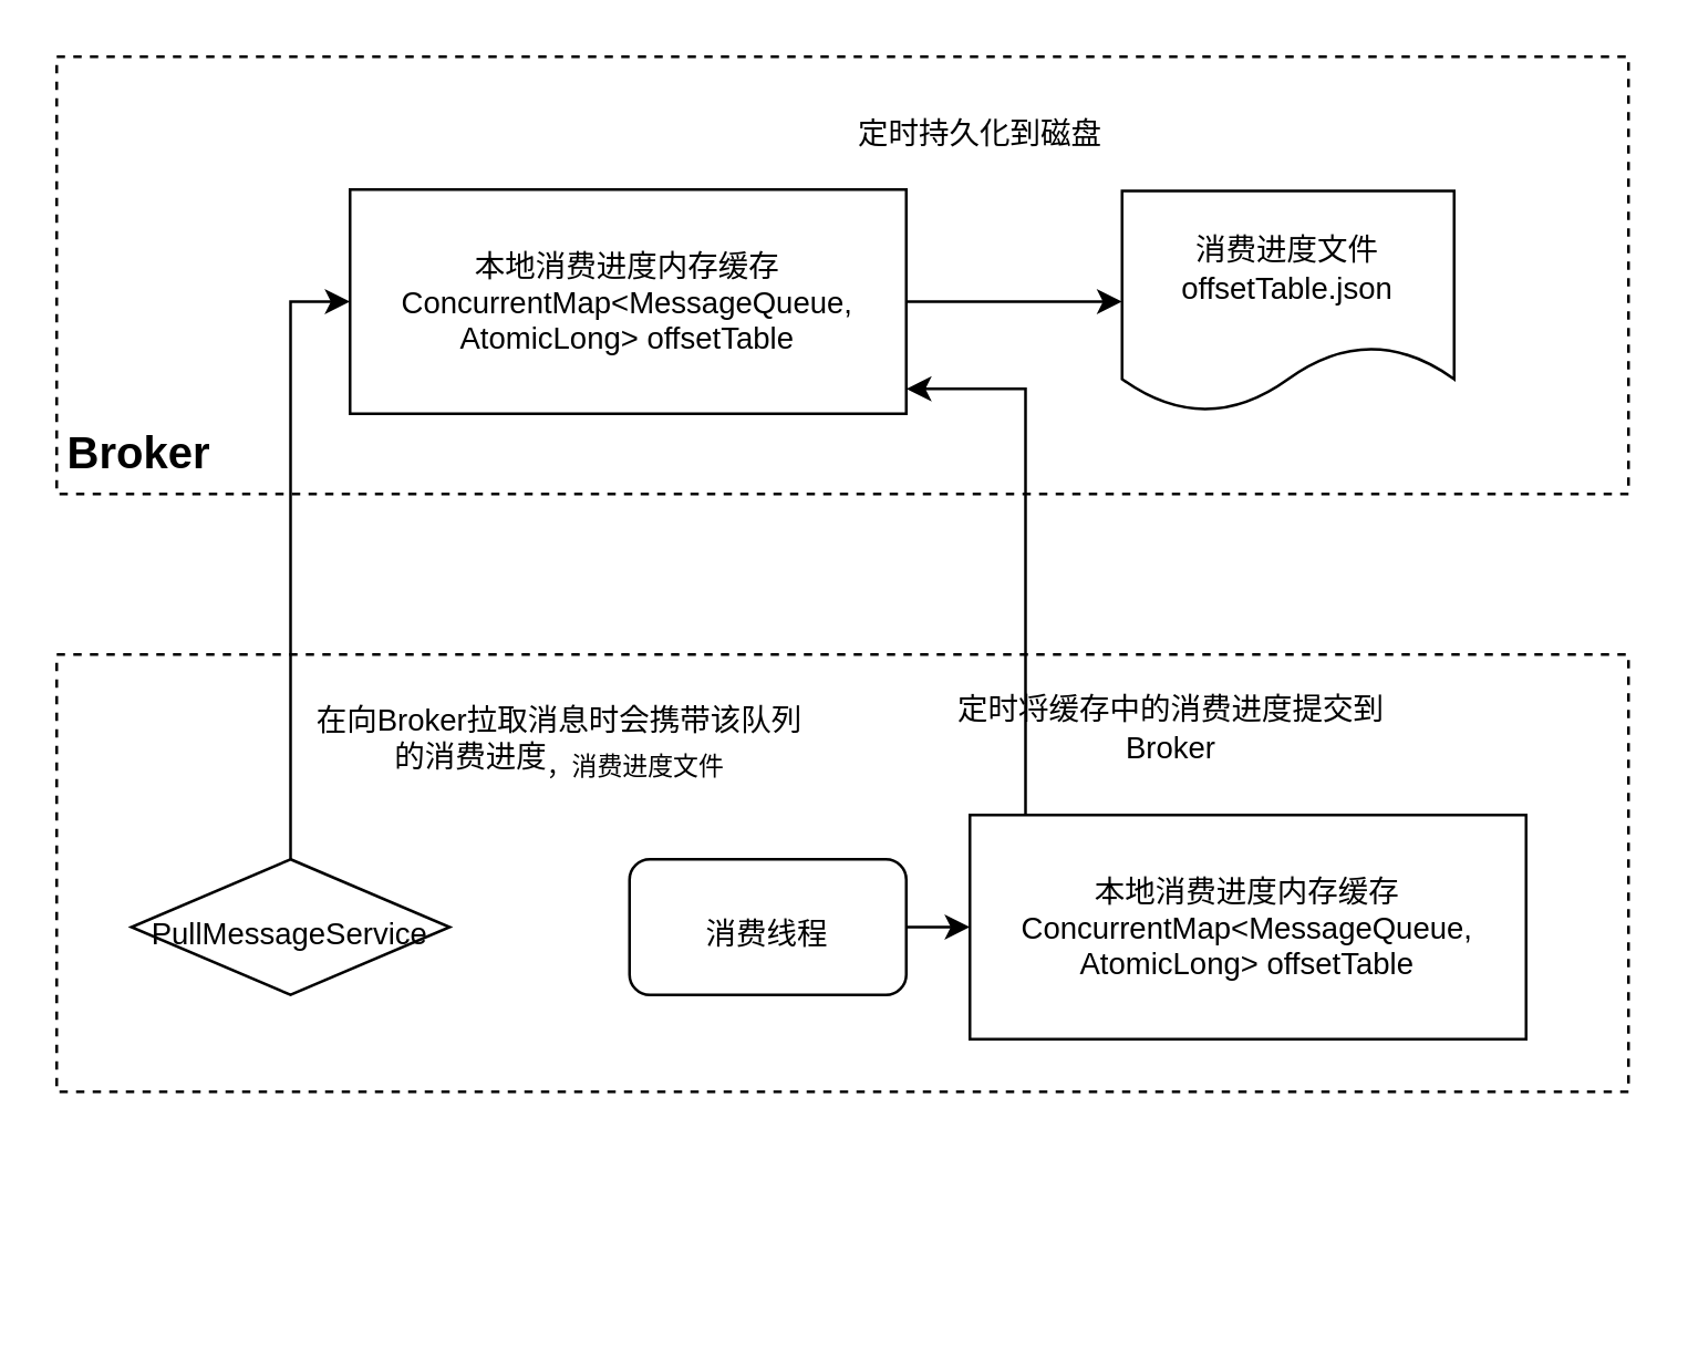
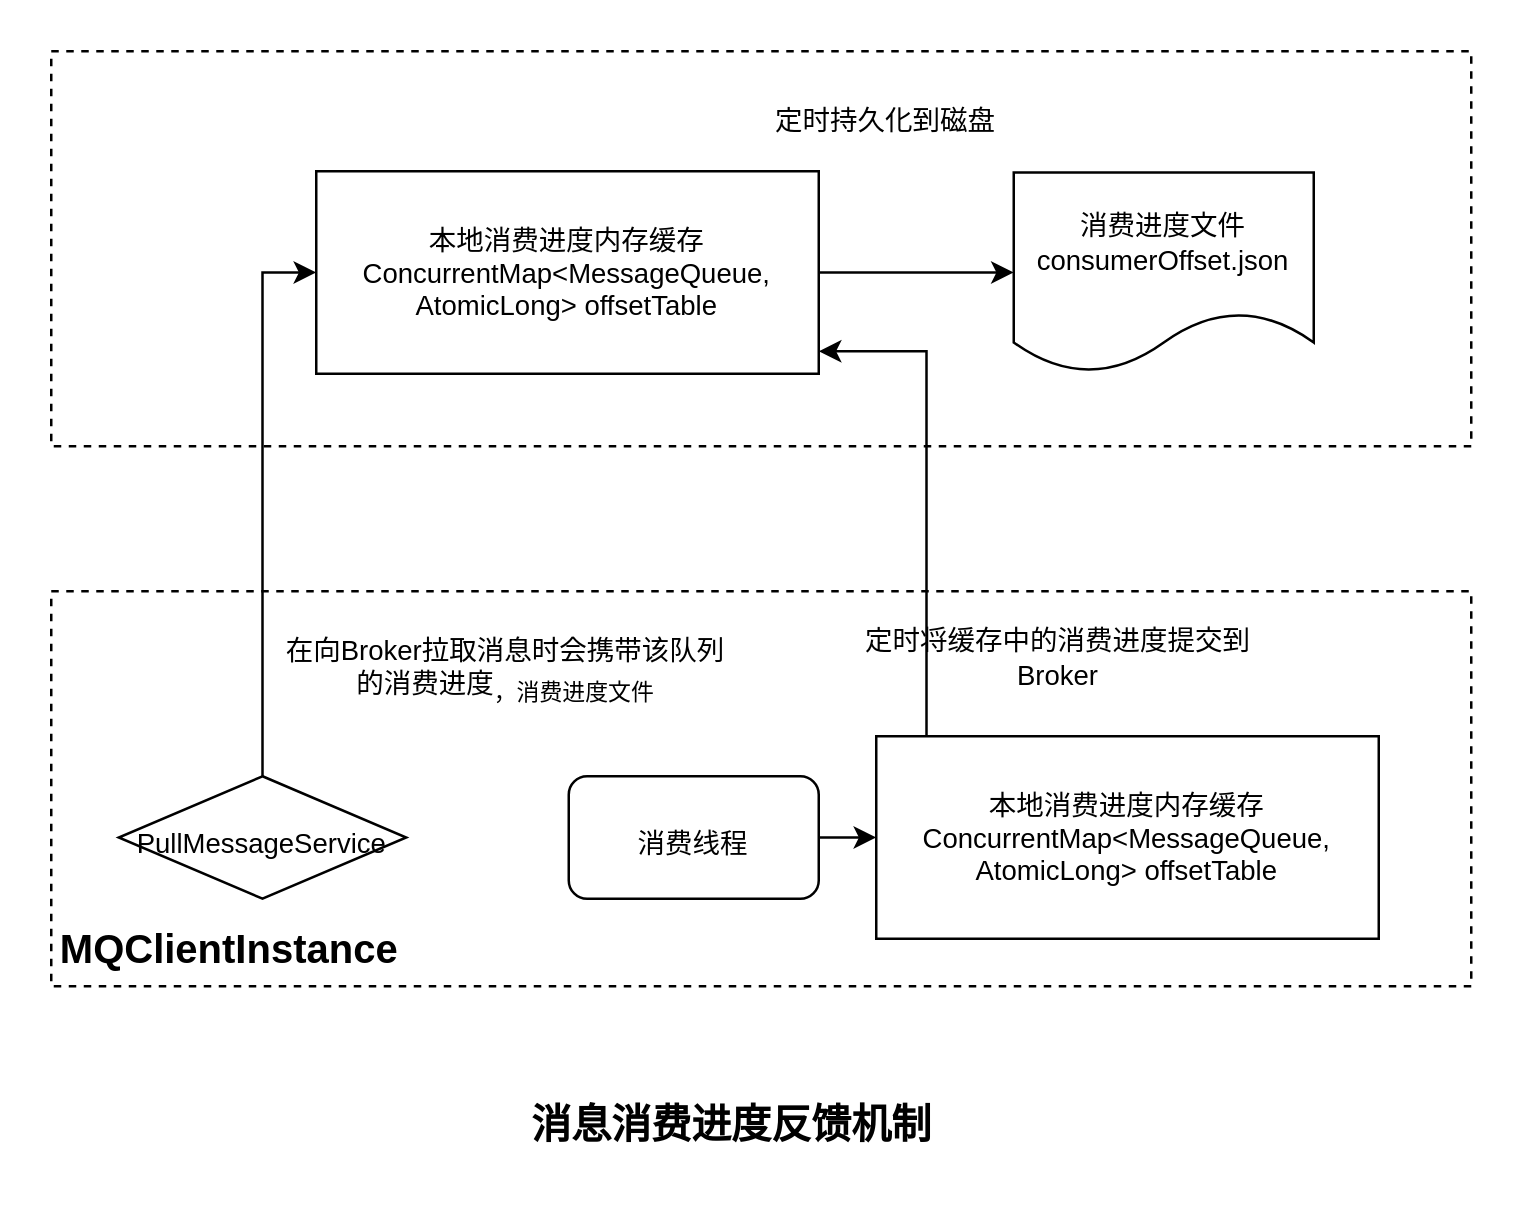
  <mxCell id="0" />
  <mxCell id="1" parent="0" />
+ <mxCell id="2" value="&lt;font style=&quot;font-size: 16px&quot;&gt;&lt;b&gt;消息消费进度反馈机制&lt;/b&gt;&lt;/font&gt;" style="text;html=1;strokeColor=none;fillColor=none;align=center;verticalAlign=middle;whiteSpace=wrap;rounded=0;" vertex="1" parent="1"><mxGeometry x="84" y="434" width="417" height="30" as="geometry" /></mxCell>
  <mxCell id="3" value="" style="rounded=0;whiteSpace=wrap;html=1;fontSize=16;dashed=1;" vertex="1" parent="1"><mxGeometry x="20" y="20" width="568" height="158" as="geometry" /></mxCell>
  <mxCell id="4" value="" style="rounded=0;whiteSpace=wrap;html=1;fontSize=16;dashed=1;" vertex="1" parent="1"><mxGeometry x="20" y="236" width="568" height="158" as="geometry" /></mxCell>
  <mxCell id="5" style="edgeStyle=orthogonalEdgeStyle;rounded=0;orthogonalLoop=1;jettySize=auto;html=1;exitX=0.5;exitY=0;exitDx=0;exitDy=0;entryX=0;entryY=0.5;entryDx=0;entryDy=0;fontSize=16;" edge="1" parent="1" source="6" target="12"><mxGeometry relative="1" as="geometry" /></mxCell>
  <mxCell id="6" value="&lt;font style=&quot;font-size: 11px&quot;&gt;PullMessageService&lt;/font&gt;" style="rhombus;whiteSpace=wrap;html=1;fontSize=16;" vertex="1" parent="1"><mxGeometry x="47" y="310" width="115" height="49" as="geometry" /></mxCell>
  <mxCell id="7" style="edgeStyle=orthogonalEdgeStyle;rounded=0;orthogonalLoop=1;jettySize=auto;html=1;fontSize=11;" edge="1" parent="1" source="8" target="10"><mxGeometry relative="1" as="geometry" /></mxCell>
  <mxCell id="8" value="&lt;font style=&quot;font-size: 11px&quot;&gt;消费线程&lt;/font&gt;" style="rounded=1;whiteSpace=wrap;html=1;fontSize=16;" vertex="1" parent="1"><mxGeometry x="227" y="310" width="100" height="49" as="geometry" /></mxCell>
  <mxCell id="9" style="edgeStyle=orthogonalEdgeStyle;rounded=0;orthogonalLoop=1;jettySize=auto;html=1;fontSize=16;exitX=0.1;exitY=0.015;exitDx=0;exitDy=0;exitPerimeter=0;" edge="1" parent="1" source="10" target="12"><mxGeometry relative="1" as="geometry"><mxPoint x="374" y="297" as="sourcePoint" /><Array as="points"><mxPoint x="370" y="140" /></Array></mxGeometry></mxCell>
  <mxCell id="10" value="本地消费进度内存缓存&lt;br&gt;&lt;font style=&quot;font-size: 11px&quot;&gt;ConcurrentMap&amp;lt;MessageQueue, AtomicLong&amp;gt; offsetTable&lt;/font&gt;" style="rounded=0;whiteSpace=wrap;html=1;fontSize=11;" vertex="1" parent="1"><mxGeometry x="350" y="294" width="201" height="81" as="geometry" /></mxCell>
  <mxCell id="11" style="edgeStyle=orthogonalEdgeStyle;rounded=0;orthogonalLoop=1;jettySize=auto;html=1;fontSize=11;entryX=0;entryY=0.5;entryDx=0;entryDy=0;" edge="1" parent="1" source="12" target="13"><mxGeometry relative="1" as="geometry" /></mxCell>
  <mxCell id="12" value="本地消费进度内存缓存&lt;br&gt;&lt;font style=&quot;font-size: 11px&quot;&gt;ConcurrentMap&amp;lt;MessageQueue, AtomicLong&amp;gt; offsetTable&lt;/font&gt;" style="rounded=0;whiteSpace=wrap;html=1;fontSize=11;" vertex="1" parent="1"><mxGeometry x="126" y="68" width="201" height="81" as="geometry" /></mxCell>
- <mxCell id="13" value="消费进度文件&lt;br&gt;offsetTable.json" style="shape=document;whiteSpace=wrap;html=1;boundedLbl=1;fontSize=11;" vertex="1" parent="1"><mxGeometry x="405" y="68.5" width="120" height="80" as="geometry" /></mxCell>
+ <mxCell id="13" value="消费进度文件&lt;br&gt;consumerOffset.json" style="shape=document;whiteSpace=wrap;html=1;boundedLbl=1;fontSize=11;" vertex="1" parent="1"><mxGeometry x="405" y="68.5" width="120" height="80" as="geometry" /></mxCell>
  <mxCell id="14" value="定时持久化到磁盘" style="text;html=1;strokeColor=none;fillColor=none;align=center;verticalAlign=middle;whiteSpace=wrap;rounded=0;fontSize=11;" vertex="1" parent="1"><mxGeometry x="276" y="33" width="156" height="30" as="geometry" /></mxCell>
- <mxCell id="15" value="&lt;b&gt;&lt;font style=&quot;font-size: 16px&quot;&gt;Broker&lt;/font&gt;&lt;/b&gt;" style="text;html=1;strokeColor=none;fillColor=none;align=center;verticalAlign=middle;whiteSpace=wrap;rounded=0;fontSize=11;" vertex="1" parent="1"><mxGeometry x="20" y="148" width="60" height="30" as="geometry" /></mxCell>
+ <mxCell id="16" value="&lt;span style=&quot;font-size: 16px&quot;&gt;&lt;b&gt;MQClientInstance&lt;/b&gt;&lt;/span&gt;" style="text;html=1;strokeColor=none;fillColor=none;align=center;verticalAlign=middle;whiteSpace=wrap;rounded=0;fontSize=11;" vertex="1" parent="1"><mxGeometry x="20" y="364" width="143" height="30" as="geometry" /></mxCell>
  <mxCell id="17" value="在向Broker拉取消息时会携带该队列的消费进度&lt;sub&gt;，消费进度文件&lt;/sub&gt;" style="text;html=1;strokeColor=none;fillColor=none;align=center;verticalAlign=middle;whiteSpace=wrap;rounded=0;fontSize=11;" vertex="1" parent="1"><mxGeometry x="109" y="246" width="186" height="43" as="geometry" /></mxCell>
  <mxCell id="18" value="定时将缓存中的消费进度提交到Broker" style="text;html=1;strokeColor=none;fillColor=none;align=center;verticalAlign=middle;whiteSpace=wrap;rounded=0;fontSize=11;" vertex="1" parent="1"><mxGeometry x="345" y="247.5" width="156" height="30" as="geometry" /></mxCell>
